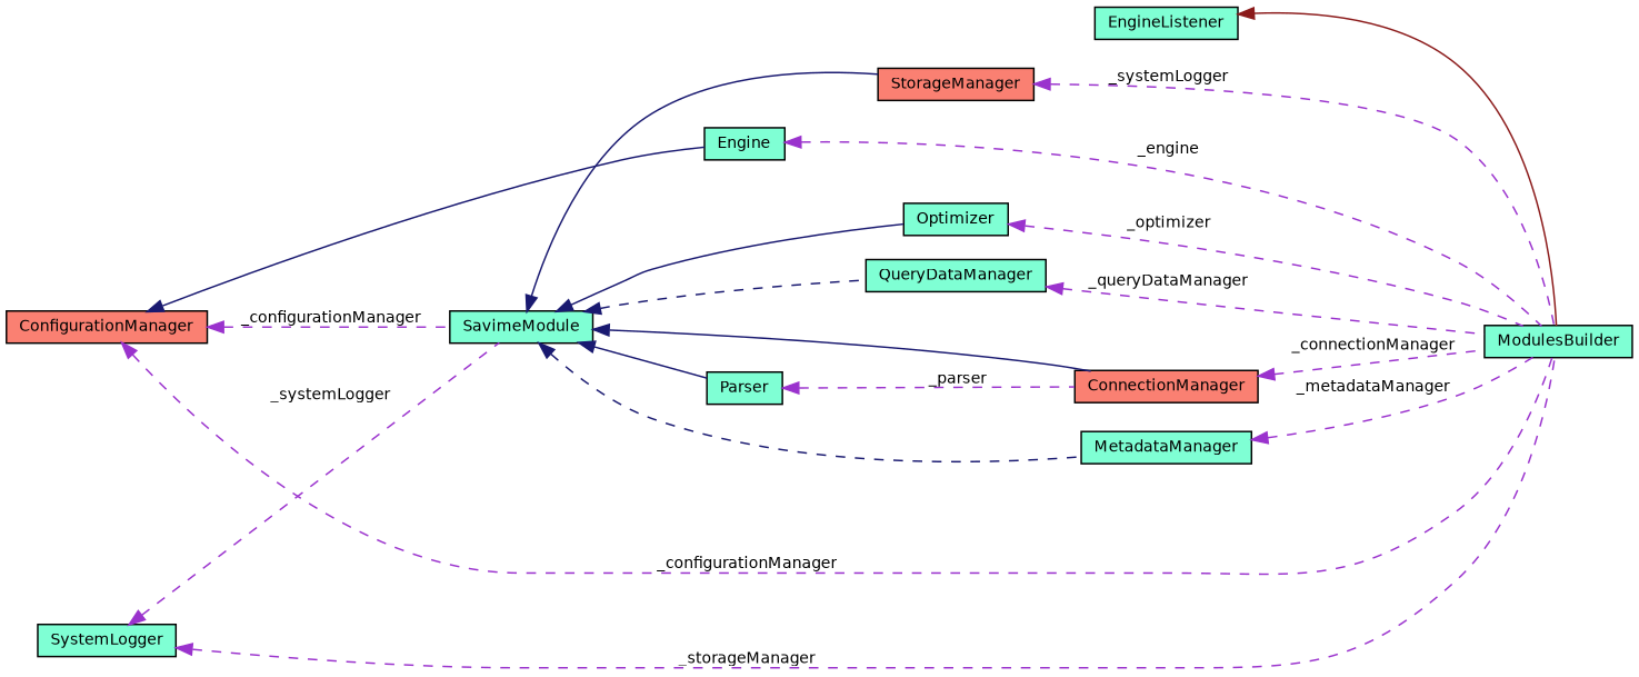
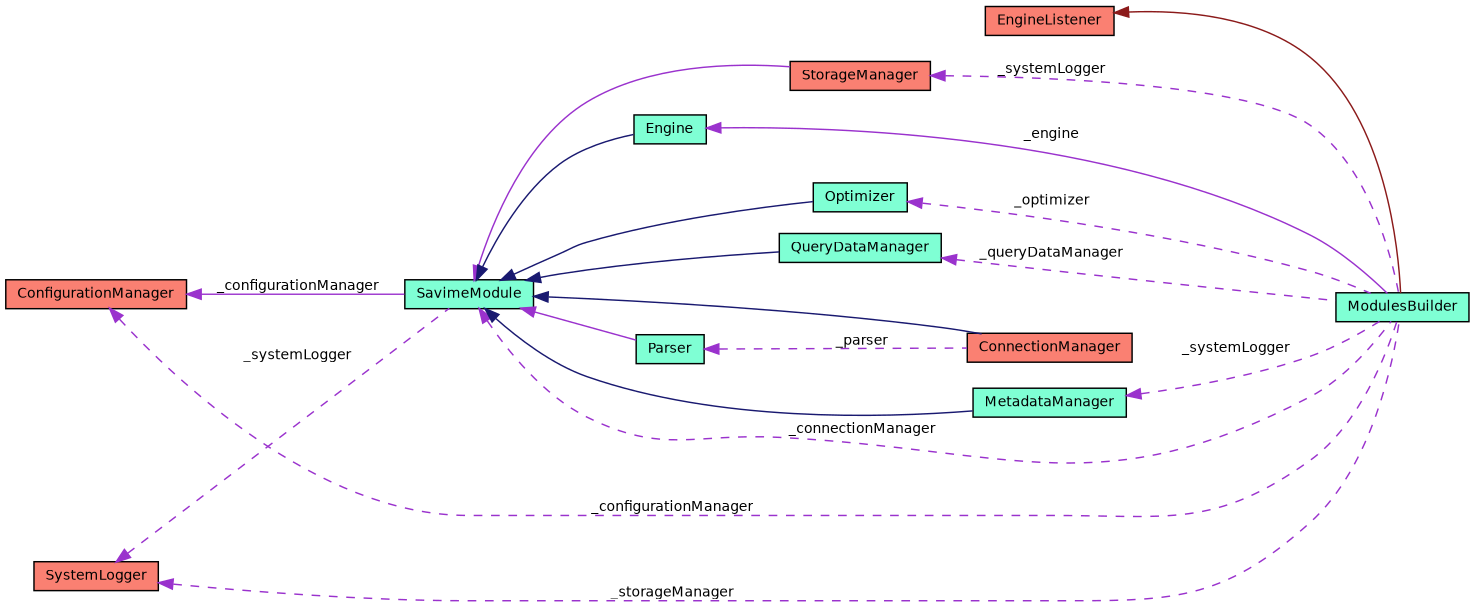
  digraph {
    rankdir=LR
    node [color=black fillcolor=aquamarine fontname=Helvetica fontsize=10 shape=record style=filled]
    edge [color=darkorchid3 dir=back fontname=Helvetica fontsize=10 labelfontname=Helvetica labelfontsize=10 style=dashed]
    n1 [fontcolor=black height=0.2 label=ModulesBuilder width=0.4]
-   n2 [height=0.2 label=EngineListener width=0.4]
+   n2 [fillcolor=salmon height=0.2 label=EngineListener width=0.4]
    n3 [fillcolor=salmon height=0.2 label=StorageManager width=0.4]
    n4 [height=0.2 label=SavimeModule width=0.4]
    n5 [height=0.2 label=Engine width=0.4]
    n6 [height=0.2 label=Optimizer width=0.4]
    n7 [fillcolor=salmon height=0.2 label=ConnectionManager width=0.4]
    n8 [height=0.2 label=QueryDataManager width=0.4]
    n9 [height=0.2 label=MetadataManager width=0.4]
    n10 [height=0.2 label=Parser width=0.4]
-   n11 [height=0.2 label=SystemLogger width=0.4]
+   n11 [fillcolor=salmon height=0.2 label=SystemLogger width=0.4]
    n12 [fillcolor=salmon height=0.2 label=ConfigurationManager width=0.4]
    n2 -> n1 [color=firebrick4 style=solid]
    n3 -> n1 [label=" _systemLogger"]
-   n4 -> n3 [color=midnightblue style=solid]
-   n12 -> n5 [color=midnightblue style=solid]
+   n4 -> n3 [style=solid]
+   n4 -> n5 [color=midnightblue style=solid]
    n4 -> n6 [color=midnightblue style=solid]
    n4 -> n7 [color=midnightblue style=solid]
-   n4 -> n8 [color=midnightblue]
-   n4 -> n9 [color=midnightblue]
-   n4 -> n10 [color=midnightblue style=solid]
-   n5 -> n1 [label=" _engine"]
+   n4 -> n8 [color=midnightblue style=solid]
+   n4 -> n9 [color=midnightblue style=solid]
+   n4 -> n10 [style=solid]
+   n5 -> n1 [label=" _engine" style=solid]
    n6 -> n1 [label=" _optimizer"]
-   n7 -> n1 [label=" _connectionManager"]
+   n4 -> n1 [label=" _connectionManager"]
    n8 -> n1 [label=" _queryDataManager"]
-   n9 -> n1 [label=" _metadataManager"]
+   n9 -> n1 [label=" _systemLogger"]
    n10 -> n7 [label=" _parser"]
    n11 -> n1 [label=" _storageManager"]
    n11 -> n4 [label=" _systemLogger"]
    n12 -> n1 [label=" _configurationManager"]
-   n12 -> n4 [label=" _configurationManager"]
+   n12 -> n4 [label=" _configurationManager" style=solid]
  }
